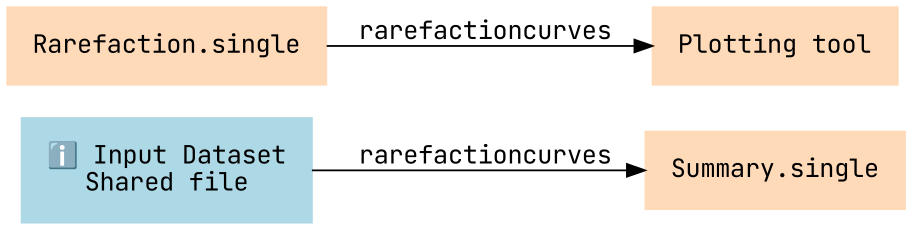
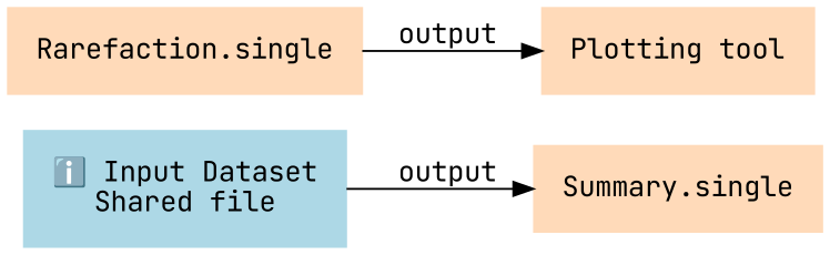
  digraph {
    fontname="JetBrains Mono"
    rankdir=LR
    node [color=peachpuff fontname="JetBrains Mono" margin="0.2,0.2" shape=box style=filled]
    edge [fontname="JetBrains Mono"]
    n1 [color=lightblue label="ℹ️ Input Dataset\nShared file"]
    n2 [label="Summary.single"]
    n3 [label="Rarefaction.single"]
    n4 [label="Plotting tool"]
-   n1 -> n2 [label=rarefactioncurves]
-   n3 -> n4 [label=rarefactioncurves]
+   n1 -> n2 [label=output]
+   n3 -> n4 [label=output]
  }
